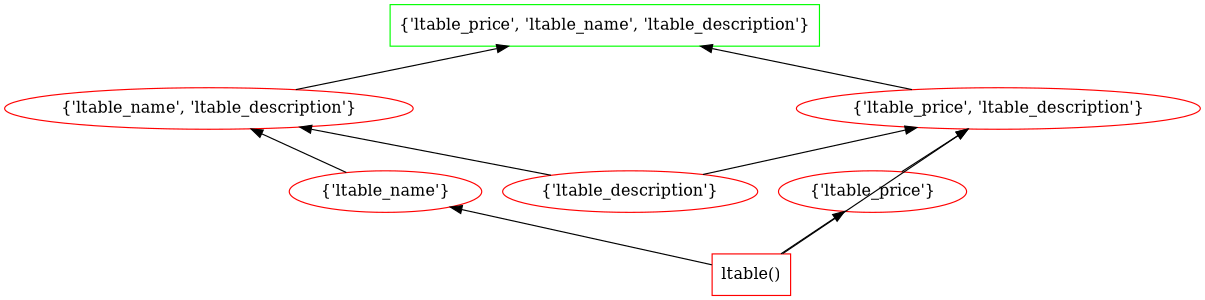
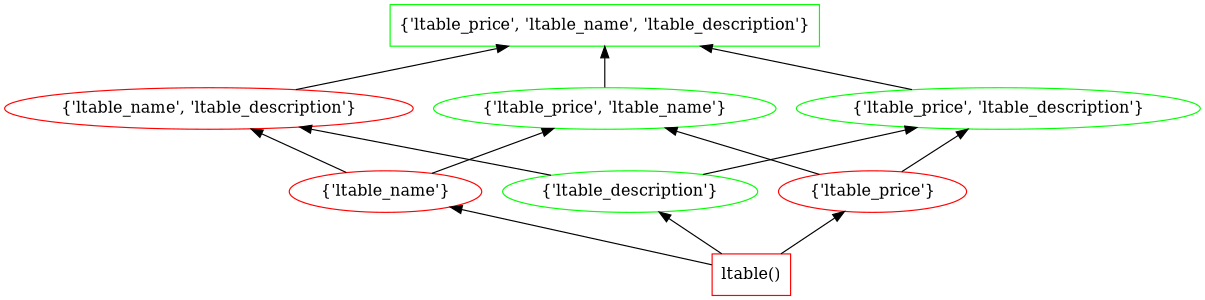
  digraph {
    rankdir=BT
    splines=line
    node [color=red]
    "{'ltable_price', 'ltable_name', 'ltable_description'}" [color=green shape=box]
    n2 [label="ltable()" shape=box]
    "{'ltable_name'}"
-   "{'ltable_description'}"
+   "{'ltable_description'}" [color=green]
    "{'ltable_price'}"
    "{'ltable_name', 'ltable_description'}"
-   "{'ltable_price', 'ltable_description'}"
+   "{'ltable_price', 'ltable_name'}" [color=green]
+   "{'ltable_price', 'ltable_description'}" [color=green]
    n2 -> "{'ltable_name'}"
-   n2 -> "{'ltable_price', 'ltable_description'}"
+   n2 -> "{'ltable_description'}"
    n2 -> "{'ltable_price'}"
    "{'ltable_name'}" -> "{'ltable_name', 'ltable_description'}"
+   "{'ltable_name'}" -> "{'ltable_price', 'ltable_name'}"
    "{'ltable_description'}" -> "{'ltable_name', 'ltable_description'}"
    "{'ltable_description'}" -> "{'ltable_price', 'ltable_description'}"
+   "{'ltable_price'}" -> "{'ltable_price', 'ltable_name'}"
    "{'ltable_price'}" -> "{'ltable_price', 'ltable_description'}"
    "{'ltable_name', 'ltable_description'}" -> "{'ltable_price', 'ltable_name', 'ltable_description'}"
+   "{'ltable_price', 'ltable_name'}" -> "{'ltable_price', 'ltable_name', 'ltable_description'}"
    "{'ltable_price', 'ltable_description'}" -> "{'ltable_price', 'ltable_name', 'ltable_description'}"
  }
